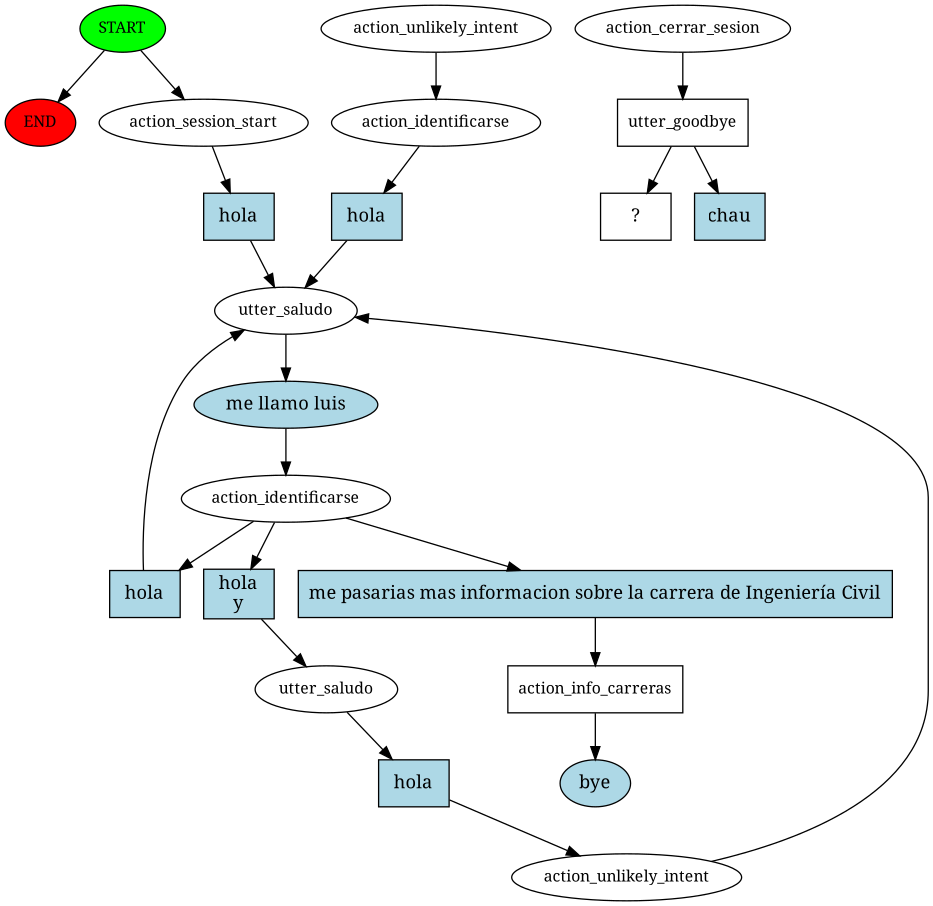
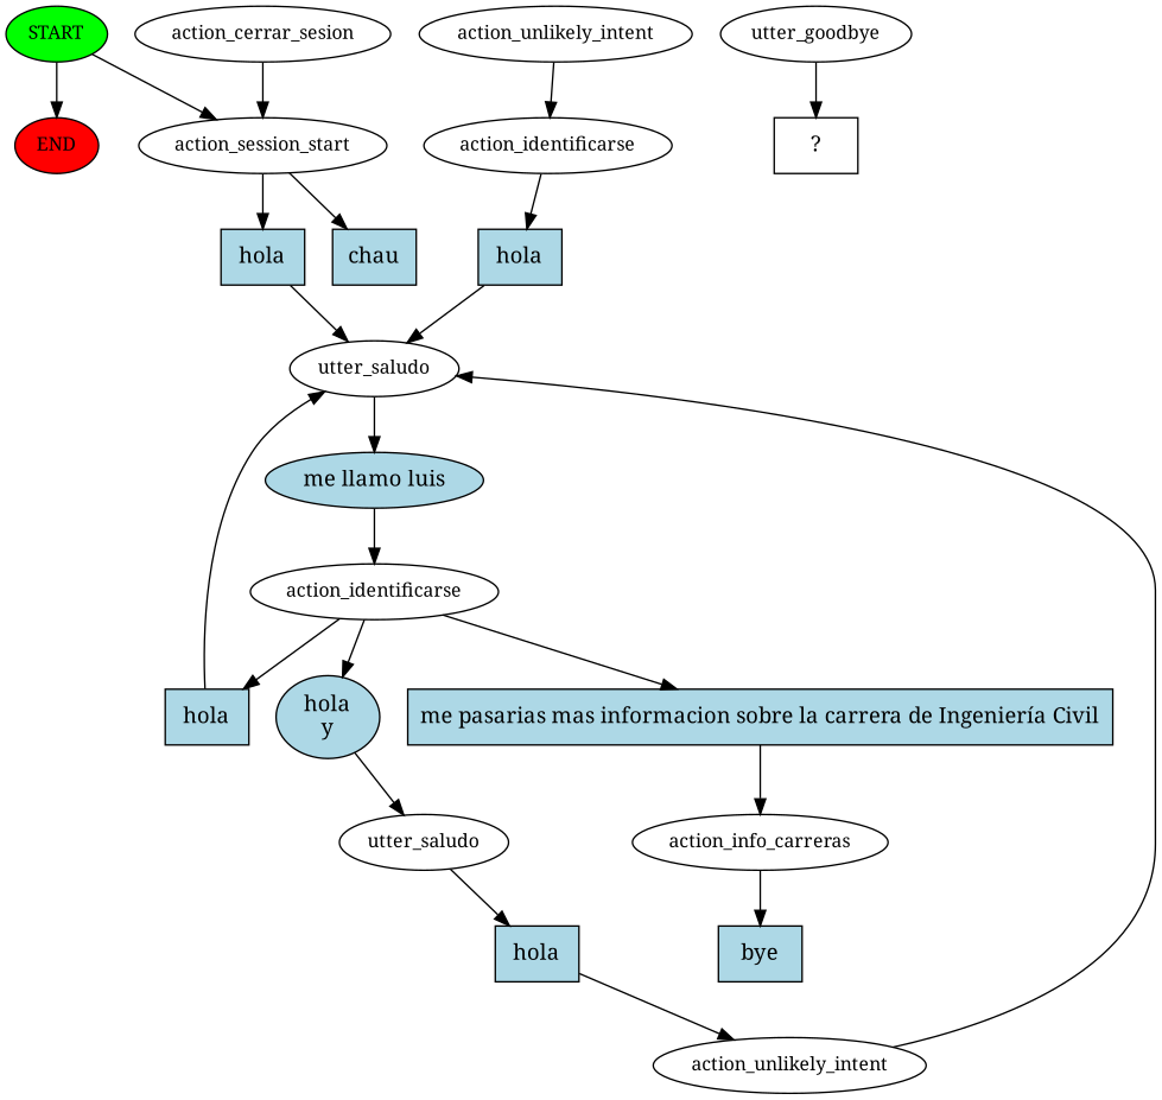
  digraph {
    fontname="Noto Serif"
    node [fontname="Noto Serif" fontsize=12]
    edge [fontname="Noto Serif"]
    n1 [fillcolor=green label=START style=filled]
    n2 [fillcolor=red label=END style=filled]
    n3 [label=action_session_start]
    n4 [fillcolor=lightblue label=hola shape=rect style=filled fontsize=""]
    n5 [label=utter_saludo]
    n6 [fillcolor=lightblue label="me llamo luis" shape=ellipse style=filled fontsize=""]
    n7 [label=action_identificarse]
    n8 [fillcolor=lightblue label=hola shape=rect style=filled fontsize=""]
-   n9 [fillcolor=lightblue label="hola\ny" shape=rect style=filled fontsize=""]
+   n9 [fillcolor=lightblue label="hola\ny" shape=ellipse style=filled fontsize=""]
    n10 [fillcolor=lightblue label="me pasarias mas informacion sobre la carrera de Ingeniería Civil" shape=rect style=filled fontsize=""]
    n11 [label=utter_saludo]
-   n12 [label=action_info_carreras shape=box]
+   n12 [label=action_info_carreras]
    n13 [label=action_unlikely_intent]
    n14 [label=action_identificarse]
    n15 [fillcolor=lightblue label=hola shape=rect style=filled fontsize=""]
    n16 [fillcolor=lightblue label=hola shape=rect style=filled fontsize=""]
    n17 [label=action_unlikely_intent]
-   n18 [fillcolor=lightblue label=bye shape=ellipse style=filled fontsize=""]
+   n18 [fillcolor=lightblue label=bye shape=rect style=filled fontsize=""]
    n19 [label=action_cerrar_sesion]
-   n20 [label=utter_goodbye shape=box]
+   n20 [label=utter_goodbye]
    n21 [label="  ?  " shape=rect fontsize=""]
    n22 [fillcolor=lightblue label=chau shape=rect style=filled fontsize=""]
    n1 -> n2
    n1 -> n3
    n3 -> n4
    n4 -> n5
    n5 -> n6
    n6 -> n7
    n7 -> n8
    n7 -> n9
    n7 -> n10
    n8 -> n5
    n9 -> n11
    n10 -> n12
    n11 -> n16
    n12 -> n18
    n13 -> n14
    n14 -> n15
    n15 -> n5
    n16 -> n17
    n17 -> n5
-   n19 -> n20
+   n19 -> n3
    n20 -> n21
-   n20 -> n22
+   n3 -> n22
  }
